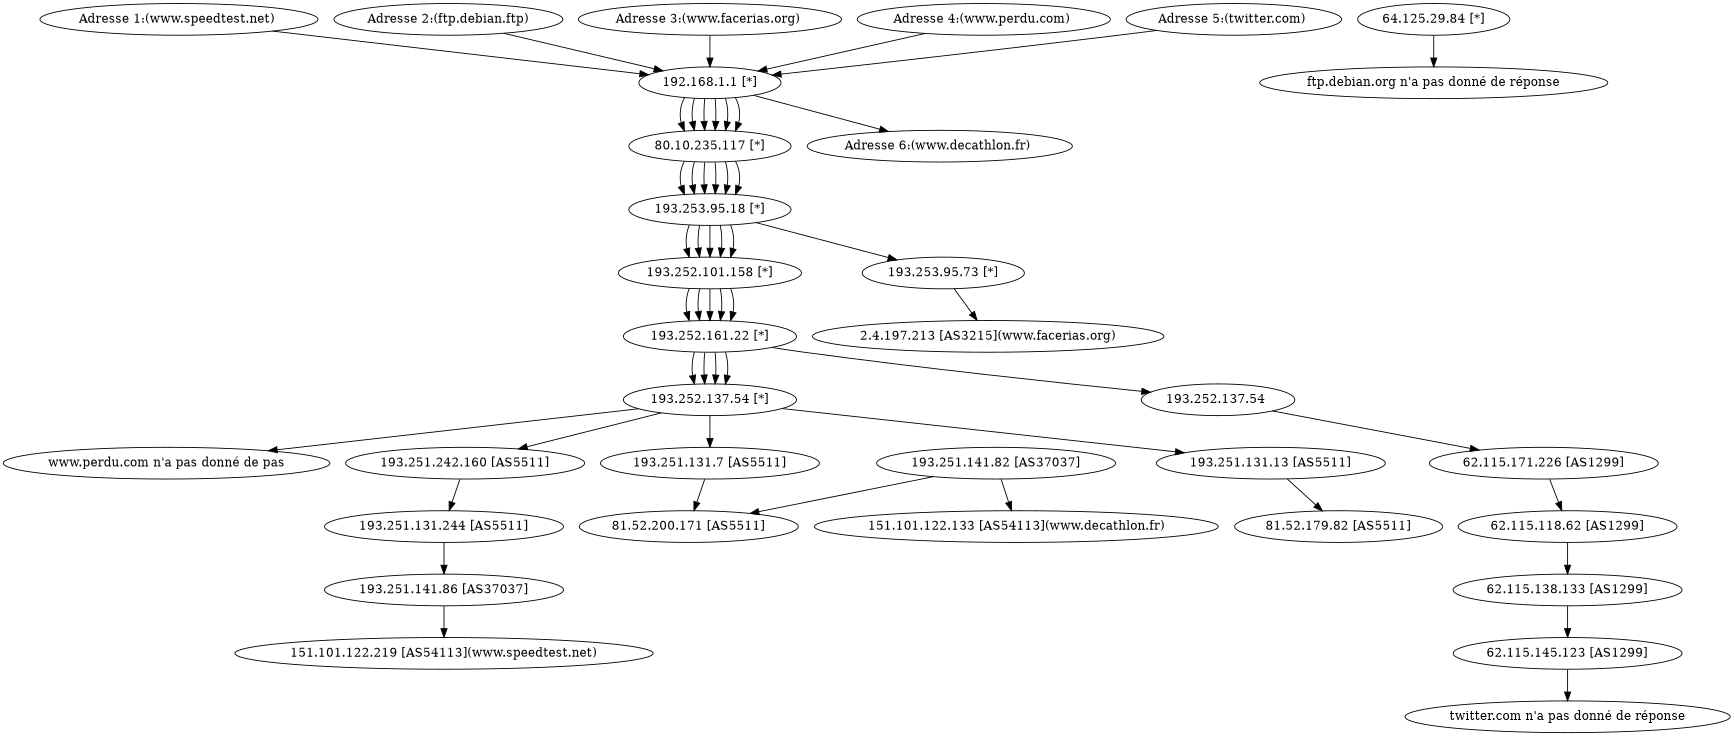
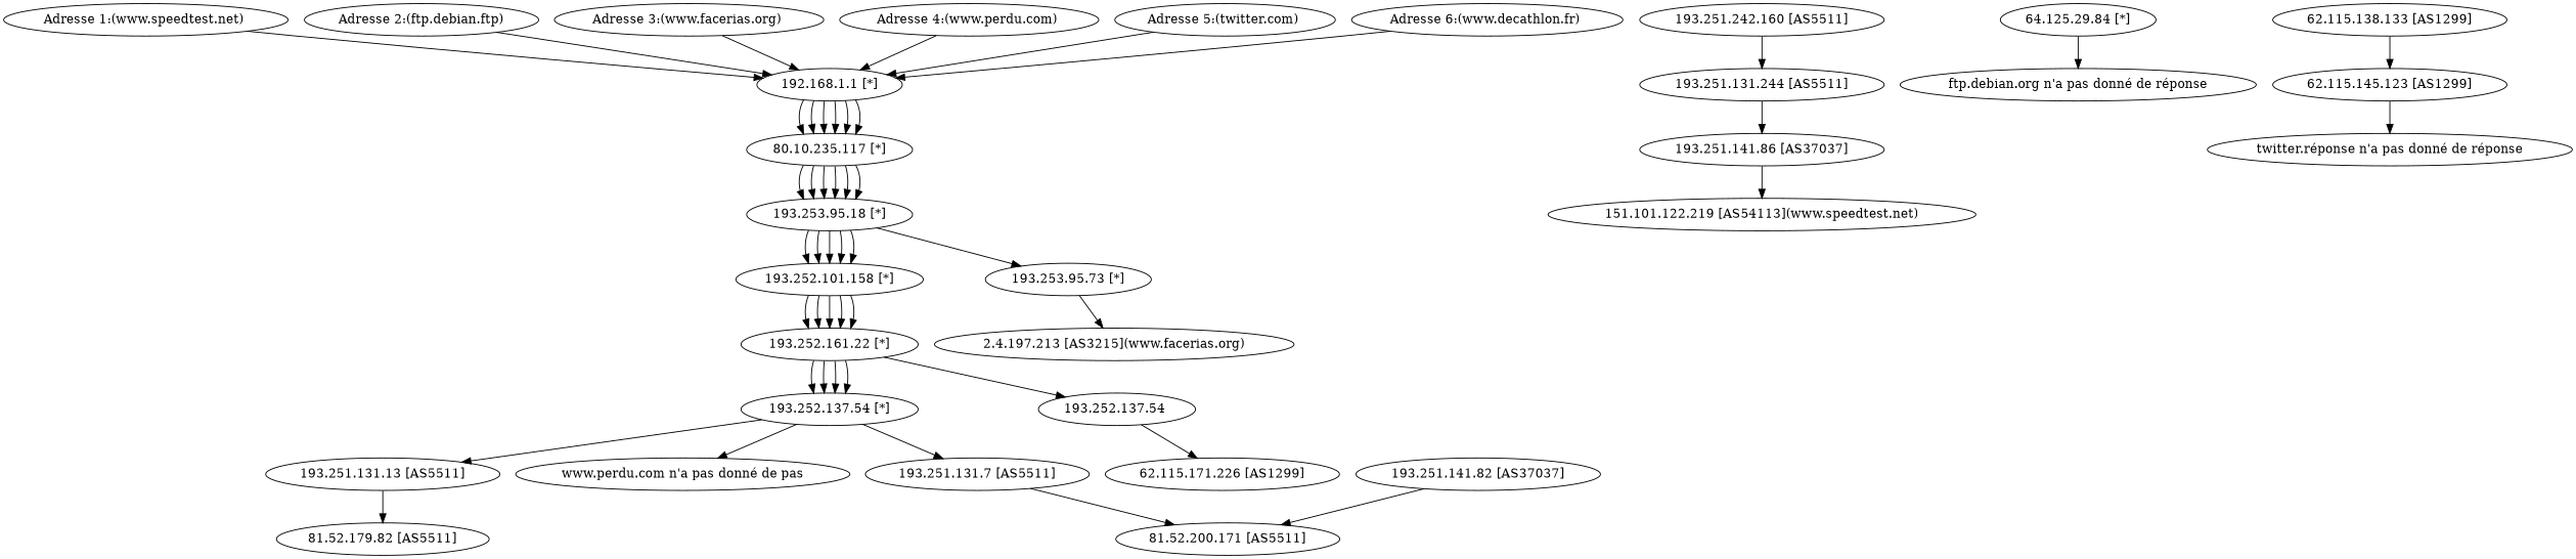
  digraph {
    "Adresse 1:(www.speedtest.net) "
    "192.168.1.1 [*]"
    "80.10.235.117 [*]"
    "193.253.95.18 [*]"
    "193.252.101.158 [*]"
    "193.253.95.73 [*]"
    "193.252.161.22 [*]"
    "2.4.197.213 [AS3215](www.facerias.org)"
    "193.252.137.54 [*]"
    "193.252.137.54 "
    "193.251.242.160 [AS5511]"
    "193.251.131.13 [AS5511]"
    n13 [label="www.perdu.com n'a pas donné de pas"]
    "193.251.131.7 [AS5511]"
    "62.115.171.226 [AS1299]"
    "193.251.131.244 [AS5511]"
    "81.52.179.82 [AS5511]"
    "81.52.200.171 [AS5511]"
    "193.251.141.86 [AS37037]"
    "151.101.122.219 [AS54113](www.speedtest.net)"
    n21 [label="Adresse 2:(ftp.debian.ftp)"]
    "64.125.29.84 [*]"
    "ftp.debian.org n'a pas donné de réponse"
    "Adresse 3:(www.facerias.org) "
    "Adresse 4:(www.perdu.com) "
    "Adresse 5:(twitter.com) "
-   "62.115.118.62 [AS1299]"
    "62.115.138.133 [AS1299]"
    "62.115.145.123 [AS1299]"
-   "twitter.com n'a pas donné de réponse"
+   "twitter.com n'a pas donné de réponse" [label="twitter.réponse n'a pas donné de réponse"]
    "Adresse 6:(www.decathlon.fr) "
    "193.251.141.82 [AS37037]"
-   "151.101.122.133 [AS54113](www.decathlon.fr)"
    "Adresse 1:(www.speedtest.net) " -> "192.168.1.1 [*]"
    "192.168.1.1 [*]" -> "80.10.235.117 [*]"
    "192.168.1.1 [*]" -> "80.10.235.117 [*]"
    "192.168.1.1 [*]" -> "80.10.235.117 [*]"
    "192.168.1.1 [*]" -> "80.10.235.117 [*]"
    "192.168.1.1 [*]" -> "80.10.235.117 [*]"
    "192.168.1.1 [*]" -> "80.10.235.117 [*]"
    "80.10.235.117 [*]" -> "193.253.95.18 [*]"
    "80.10.235.117 [*]" -> "193.253.95.18 [*]"
    "80.10.235.117 [*]" -> "193.253.95.18 [*]"
    "80.10.235.117 [*]" -> "193.253.95.18 [*]"
    "80.10.235.117 [*]" -> "193.253.95.18 [*]"
    "80.10.235.117 [*]" -> "193.253.95.18 [*]"
    "193.253.95.18 [*]" -> "193.252.101.158 [*]"
    "193.253.95.18 [*]" -> "193.252.101.158 [*]"
    "193.253.95.18 [*]" -> "193.252.101.158 [*]"
    "193.253.95.18 [*]" -> "193.252.101.158 [*]"
    "193.253.95.18 [*]" -> "193.252.101.158 [*]"
    "193.253.95.18 [*]" -> "193.253.95.73 [*]"
    "193.252.101.158 [*]" -> "193.252.161.22 [*]"
    "193.252.101.158 [*]" -> "193.252.161.22 [*]"
    "193.252.101.158 [*]" -> "193.252.161.22 [*]"
    "193.252.101.158 [*]" -> "193.252.161.22 [*]"
    "193.252.101.158 [*]" -> "193.252.161.22 [*]"
    "193.253.95.73 [*]" -> "2.4.197.213 [AS3215](www.facerias.org)"
    "193.252.161.22 [*]" -> "193.252.137.54 [*]"
    "193.252.161.22 [*]" -> "193.252.137.54 [*]"
    "193.252.161.22 [*]" -> "193.252.137.54 [*]"
    "193.252.161.22 [*]" -> "193.252.137.54 [*]"
    "193.252.161.22 [*]" -> "193.252.137.54 "
-   "193.252.137.54 [*]" -> "193.251.242.160 [AS5511]"
    "193.252.137.54 [*]" -> "193.251.131.13 [AS5511]"
    "193.252.137.54 [*]" -> n13
    "193.252.137.54 [*]" -> "193.251.131.7 [AS5511]"
    "193.252.137.54 " -> "62.115.171.226 [AS1299]"
    "193.251.242.160 [AS5511]" -> "193.251.131.244 [AS5511]"
    "193.251.131.13 [AS5511]" -> "81.52.179.82 [AS5511]"
    "193.251.131.7 [AS5511]" -> "81.52.200.171 [AS5511]"
-   "62.115.171.226 [AS1299]" -> "62.115.118.62 [AS1299]"
    "193.251.131.244 [AS5511]" -> "193.251.141.86 [AS37037]"
    "193.251.141.86 [AS37037]" -> "151.101.122.219 [AS54113](www.speedtest.net)"
    n21 -> "192.168.1.1 [*]"
    "64.125.29.84 [*]" -> "ftp.debian.org n'a pas donné de réponse"
    "Adresse 3:(www.facerias.org) " -> "192.168.1.1 [*]"
    "Adresse 4:(www.perdu.com) " -> "192.168.1.1 [*]"
    "Adresse 5:(twitter.com) " -> "192.168.1.1 [*]"
-   "62.115.118.62 [AS1299]" -> "62.115.138.133 [AS1299]"
    "62.115.138.133 [AS1299]" -> "62.115.145.123 [AS1299]"
    "62.115.145.123 [AS1299]" -> "twitter.com n'a pas donné de réponse"
-   "192.168.1.1 [*]" -> "Adresse 6:(www.decathlon.fr) "
+   "Adresse 6:(www.decathlon.fr) " -> "192.168.1.1 [*]"
    "193.251.141.82 [AS37037]" -> "81.52.200.171 [AS5511]"
-   "193.251.141.82 [AS37037]" -> "151.101.122.133 [AS54113](www.decathlon.fr)"
  }
